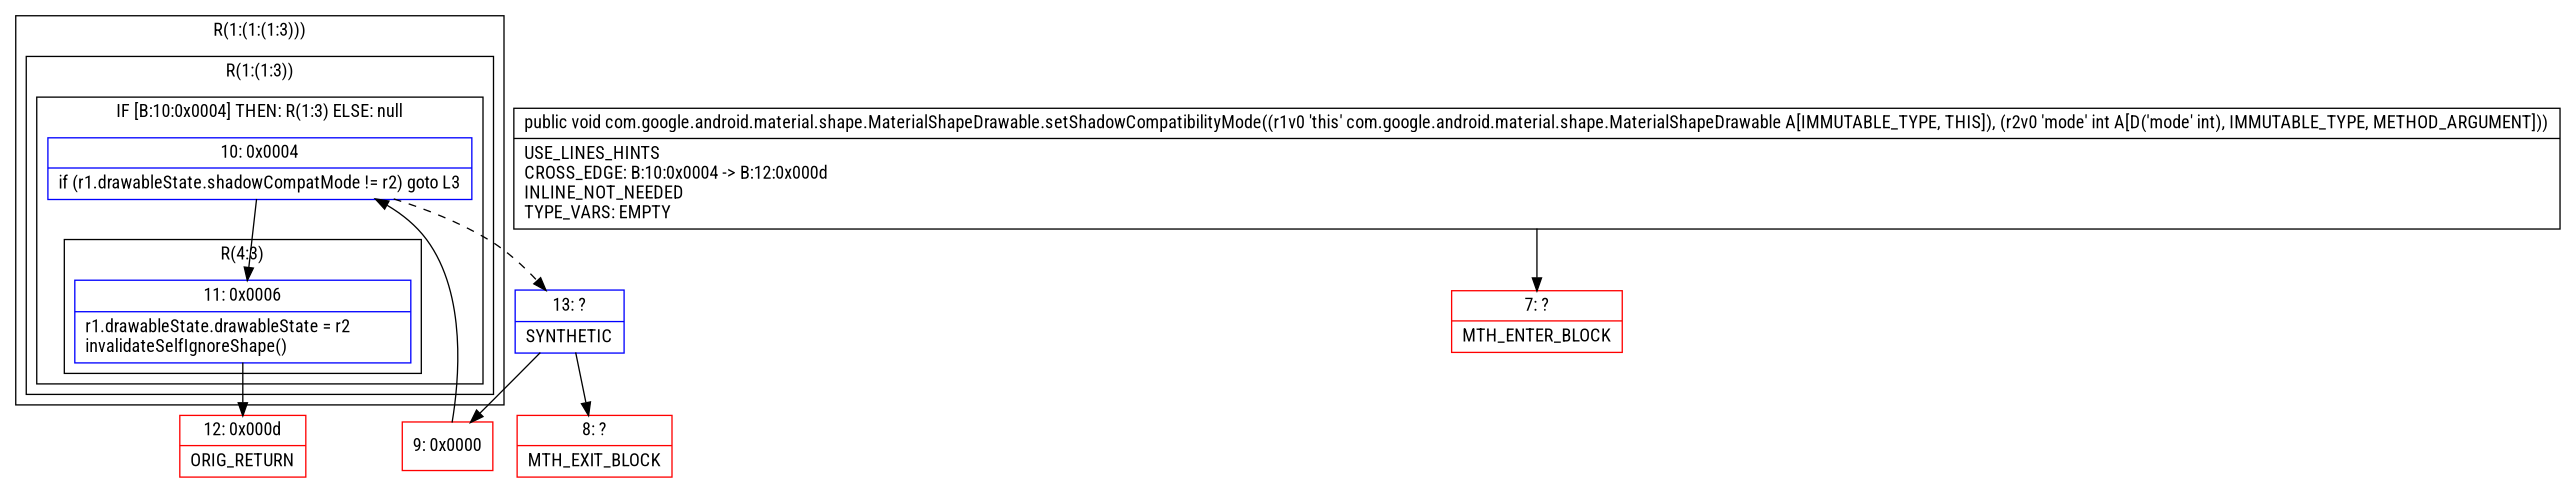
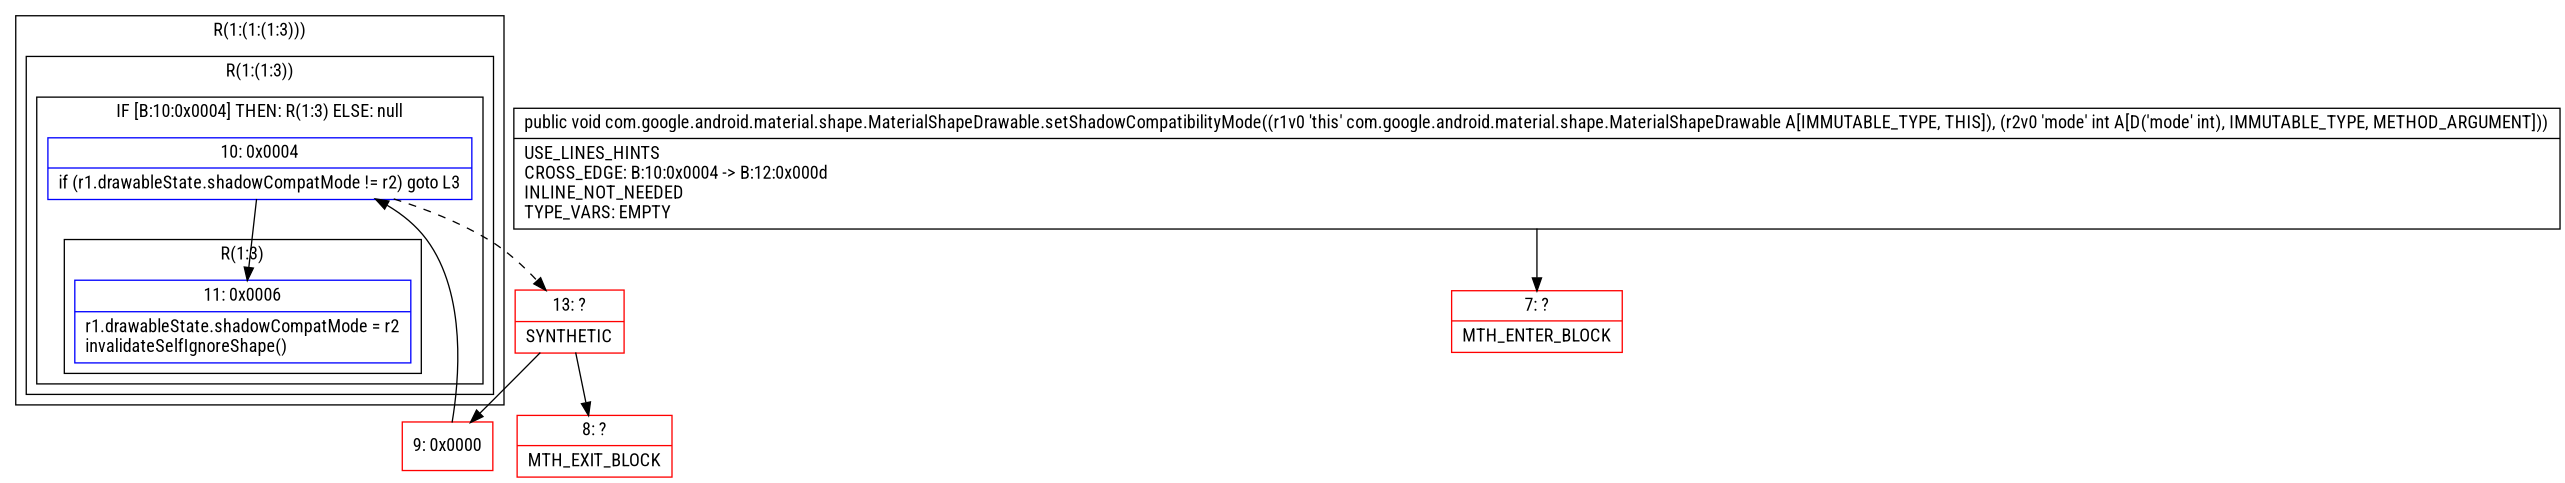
  digraph {
    fontname="Roboto Condensed"
    node [color=red fontname="Roboto Condensed" shape=record]
    edge [fontname="Roboto Condensed"]
-   n1 [color=blue label="{11\:\ 0x0006|r1.drawableState.drawableState = r2\linvalidateSelfIgnoreShape()\l}"]
+   n1 [color=blue label="{11\:\ 0x0006|r1.drawableState.shadowCompatMode = r2\linvalidateSelfIgnoreShape()\l}"]
    n2 [color=blue label="{10\:\ 0x0004|if (r1.drawableState.shadowCompatMode != r2) goto L3\l}"]
-   n3 [label="{12\:\ 0x000d|ORIG_RETURN\l}"]
-   n4 [color=blue label="{13\:\ ?|SYNTHETIC\l}"]
+   n4 [label="{13\:\ ?|SYNTHETIC\l}"]
    n5 [label="{9\:\ 0x0000}"]
    n6 [label="{8\:\ ?|MTH_EXIT_BLOCK\l}"]
    n7 [label="{7\:\ ?|MTH_ENTER_BLOCK\l}"]
    n8 [label="{public void com.google.android.material.shape.MaterialShapeDrawable.setShadowCompatibilityMode((r1v0 'this' com.google.android.material.shape.MaterialShapeDrawable A[IMMUTABLE_TYPE, THIS]), (r2v0 'mode' int A[D('mode' int), IMMUTABLE_TYPE, METHOD_ARGUMENT]))  | USE_LINES_HINTS\lCROSS_EDGE: B:10:0x0004 \-\> B:12:0x000d\lINLINE_NOT_NEEDED\lTYPE_VARS: EMPTY\l}" color=""]
    subgraph cluster_1 {
      label="R(1:(1:(1:3)))"
      subgraph cluster_2 {
        label="R(1:(1:3))"
        subgraph cluster_3 {
          label="IF [B:10:0x0004] THEN: R(1:3) ELSE: null"
          n2
          subgraph cluster_4 {
-           label="R(4:3)"
+           label="R(1:3)"
            n1
          }
        }
      }
    }
-   n1 -> n3
    n2 -> n1
    n2 -> n4 [style=dashed]
    n4 -> n5
    n4 -> n6
    n5 -> n2
    n8 -> n7
  }
